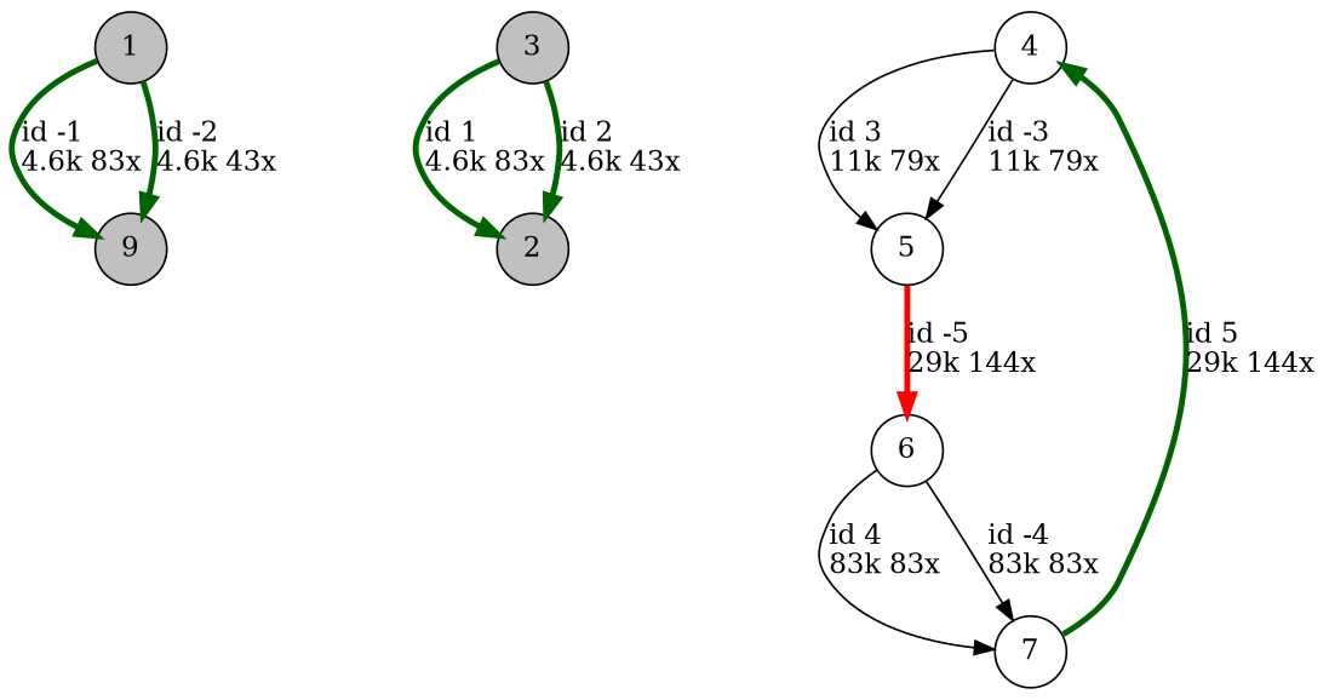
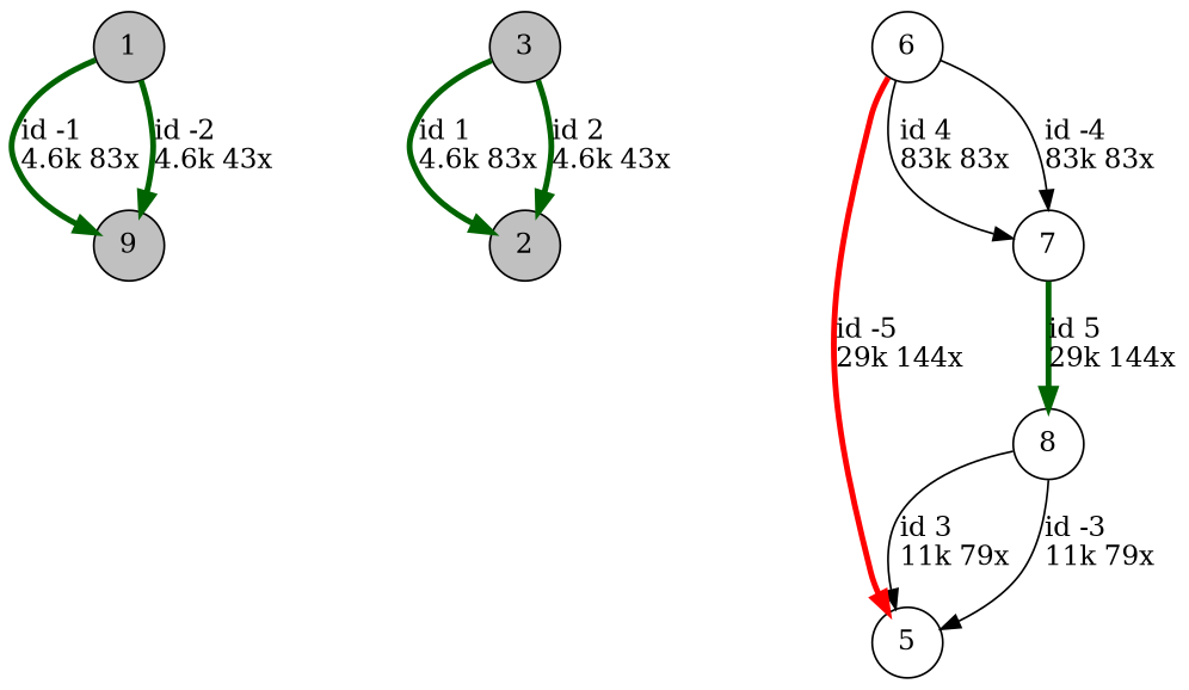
  digraph {
    nodesep=0.5
    node [shape=circle]
    edge [color=darkgreen penwidth=3]
    n1 [fillcolor=grey height=0.3 label=9 style=filled]
    1 [fillcolor=grey height=0.3 style=filled]
    2 [fillcolor=grey height=0.3 style=filled]
    3 [fillcolor=grey height=0.3 style=filled]
-   4 [height=0.3]
+   4 [height=0.3 label=8]
    5 [height=0.3]
    6 [height=0.3]
    7 [height=0.3]
    1 -> n1 [label="id -1\l4.6k 83x"]
    1 -> n1 [label="id -2\l4.6k 43x"]
    3 -> 2 [label="id 1\l4.6k 83x"]
    3 -> 2 [label="id 2\l4.6k 43x"]
    4 -> 5 [color=black label="id 3\l11k 79x" penwidth=""]
    4 -> 5 [color=black label="id -3\l11k 79x" penwidth=""]
-   5 -> 6 [color=red label="id -5\l29k 144x"]
+   6 -> 5 [color=red label="id -5\l29k 144x"]
    6 -> 7 [color=black label="id 4\l83k 83x" penwidth=""]
    6 -> 7 [color=black label="id -4\l83k 83x" penwidth=""]
    7 -> 4 [label="id 5\l29k 144x"]
  }
